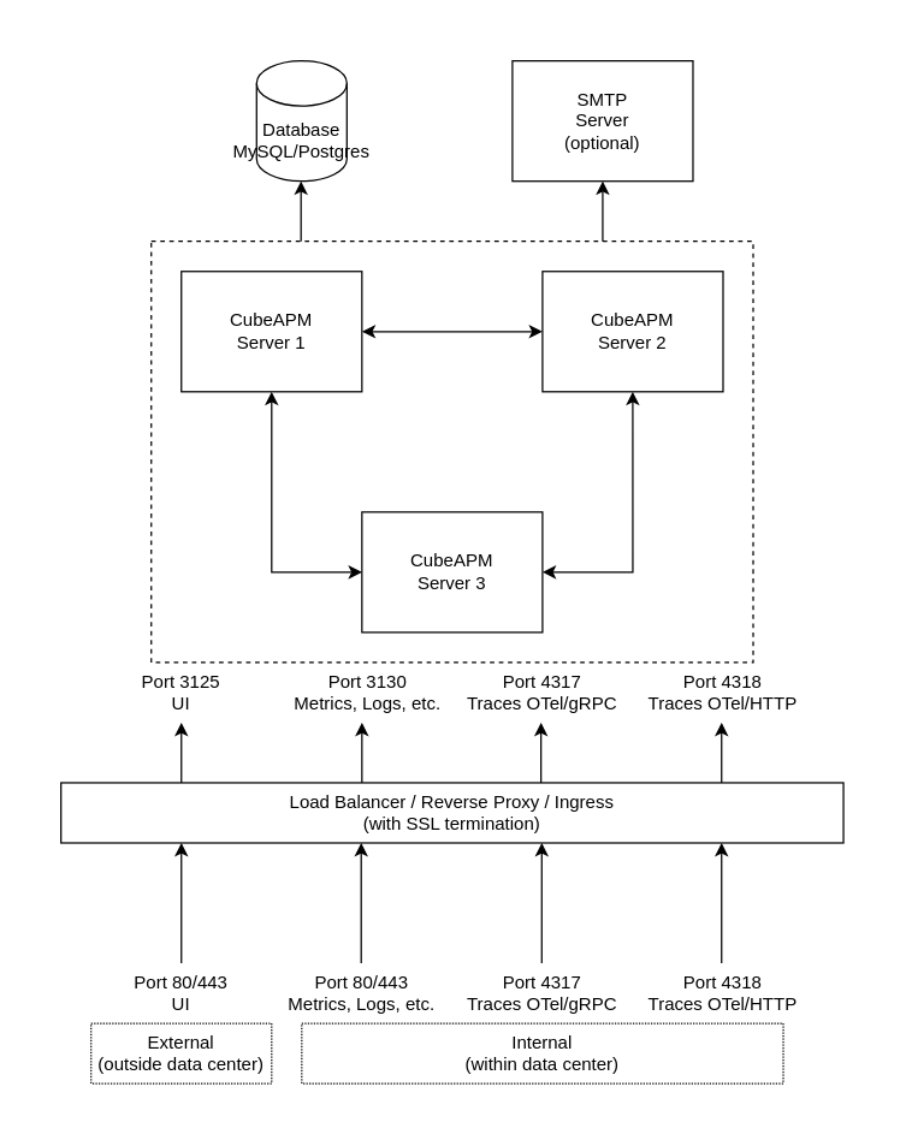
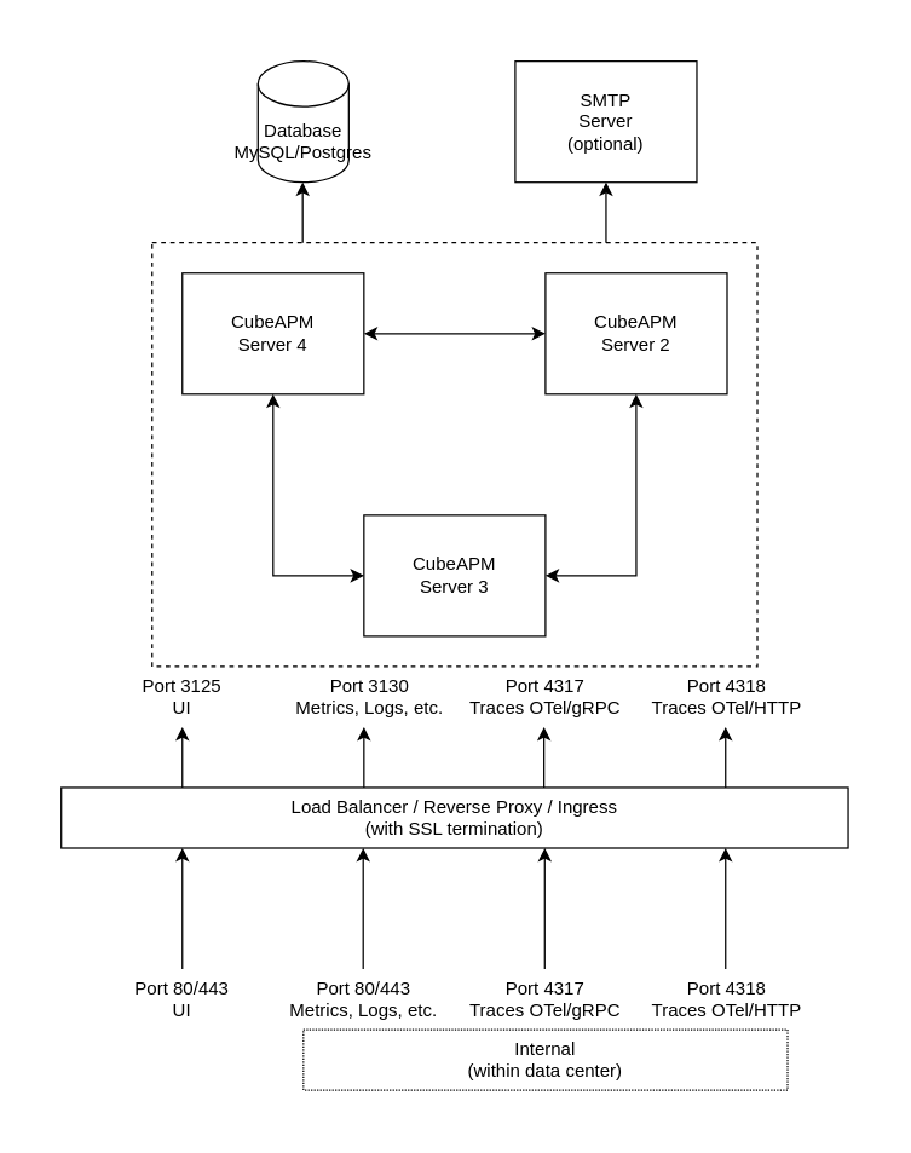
  <mxCell id="0" />
  <mxCell id="1" parent="0" />
  <mxCell id="2" value="" style="rounded=0;whiteSpace=wrap;html=1;strokeColor=none;" vertex="1" parent="1"><mxGeometry x="20" y="20" width="560" height="720" as="geometry" /></mxCell>
  <mxCell id="3" value="" style="rounded=0;whiteSpace=wrap;html=1;dashed=1;" vertex="1" parent="1"><mxGeometry x="100" y="160" width="400" height="280" as="geometry" /></mxCell>
  <mxCell id="4" value="Load Balancer / Reverse Proxy / Ingress&lt;div&gt;(with SSL termination)&lt;/div&gt;" style="rounded=0;whiteSpace=wrap;html=1;" vertex="1" parent="1"><mxGeometry x="40" y="520" width="520" height="40" as="geometry" /></mxCell>
- <mxCell id="5" value="CubeAPM&lt;div&gt;Server 1&lt;/div&gt;" style="rounded=0;whiteSpace=wrap;html=1;" vertex="1" parent="1"><mxGeometry x="120" y="180" width="120" height="80" as="geometry" /></mxCell>
+ <mxCell id="5" value="CubeAPM&lt;div&gt;Server 4&lt;/div&gt;" style="rounded=0;whiteSpace=wrap;html=1;" vertex="1" parent="1"><mxGeometry x="120" y="180" width="120" height="80" as="geometry" /></mxCell>
  <mxCell id="6" value="CubeAPM&lt;div&gt;Server 2&lt;/div&gt;" style="rounded=0;whiteSpace=wrap;html=1;" vertex="1" parent="1"><mxGeometry x="360" y="180" width="120" height="80" as="geometry" /></mxCell>
  <mxCell id="7" value="CubeAPM&lt;div&gt;Server 3&lt;/div&gt;" style="rounded=0;whiteSpace=wrap;html=1;" vertex="1" parent="1"><mxGeometry x="240" y="340" width="120" height="80" as="geometry" /></mxCell>
  <mxCell id="8" value="" style="endArrow=classic;startArrow=classic;html=1;rounded=0;" edge="1" parent="1" source="5" target="6"><mxGeometry width="50" height="50" relative="1" as="geometry"><mxPoint x="270" y="350" as="sourcePoint" /><mxPoint x="320" y="300" as="targetPoint" /></mxGeometry></mxCell>
  <mxCell id="9" value="" style="endArrow=classic;startArrow=classic;html=1;rounded=0;entryX=0;entryY=0.5;entryDx=0;entryDy=0;" edge="1" parent="1" target="7"><mxGeometry width="50" height="50" relative="1" as="geometry"><mxPoint x="180" y="260" as="sourcePoint" /><mxPoint x="220" y="380" as="targetPoint" /><Array as="points"><mxPoint x="180" y="380" /></Array></mxGeometry></mxCell>
  <mxCell id="10" value="" style="endArrow=classic;startArrow=classic;html=1;rounded=0;exitX=0.333;exitY=1;exitDx=0;exitDy=0;exitPerimeter=0;entryX=1;entryY=0.5;entryDx=0;entryDy=0;" edge="1" parent="1" target="7"><mxGeometry width="50" height="50" relative="1" as="geometry"><mxPoint x="419.96" y="260" as="sourcePoint" /><mxPoint x="380" y="380" as="targetPoint" /><Array as="points"><mxPoint x="420" y="380" /></Array></mxGeometry></mxCell>
  <mxCell id="11" value="Port 80/443&lt;div&gt;UI&lt;/div&gt;" style="text;html=1;align=center;verticalAlign=middle;whiteSpace=wrap;rounded=0;" vertex="1" parent="1"><mxGeometry x="70" y="640" width="100" height="40" as="geometry" /></mxCell>
  <mxCell id="12" value="Port 80/443&lt;div&gt;Metrics, Logs, etc.&lt;/div&gt;" style="text;html=1;align=center;verticalAlign=middle;whiteSpace=wrap;rounded=0;" vertex="1" parent="1"><mxGeometry x="190" y="640" width="100" height="40" as="geometry" /></mxCell>
  <mxCell id="13" value="Port 4317&lt;div&gt;Traces&amp;nbsp;&lt;span style=&quot;background-color: initial;&quot;&gt;OTel/gRPC&lt;/span&gt;&lt;/div&gt;" style="text;html=1;align=center;verticalAlign=middle;whiteSpace=wrap;rounded=0;" vertex="1" parent="1"><mxGeometry x="310" y="640" width="100" height="40" as="geometry" /></mxCell>
  <mxCell id="14" value="Internal&lt;div&gt;(within data center)&lt;/div&gt;" style="rounded=0;whiteSpace=wrap;html=1;dashed=1;dashPattern=1 1;" vertex="1" parent="1"><mxGeometry x="200" y="680" width="320" height="40" as="geometry" /></mxCell>
- <mxCell id="15" value="External&lt;div&gt;(outside data center)&lt;/div&gt;" style="rounded=0;whiteSpace=wrap;html=1;dashed=1;dashPattern=1 1;" vertex="1" parent="1"><mxGeometry x="60" y="680" width="120" height="40" as="geometry" /></mxCell>
  <mxCell id="16" value="" style="endArrow=classic;html=1;rounded=0;" edge="1" parent="1"><mxGeometry width="50" height="50" relative="1" as="geometry"><mxPoint x="240" y="520" as="sourcePoint" /><mxPoint x="240" y="480" as="targetPoint" /></mxGeometry></mxCell>
  <mxCell id="17" value="Port 3125&lt;div&gt;UI&lt;/div&gt;" style="text;html=1;align=center;verticalAlign=middle;whiteSpace=wrap;rounded=0;" vertex="1" parent="1"><mxGeometry x="70" y="440" width="100" height="40" as="geometry" /></mxCell>
  <mxCell id="18" value="Port 3130&lt;div&gt;Metrics, Logs, etc.&lt;/div&gt;" style="text;html=1;align=center;verticalAlign=middle;whiteSpace=wrap;rounded=0;" vertex="1" parent="1"><mxGeometry x="194" y="440" width="100" height="40" as="geometry" /></mxCell>
  <mxCell id="19" value="Port 4317&lt;div&gt;Traces&amp;nbsp;&lt;span style=&quot;background-color: initial;&quot;&gt;OTel/gRPC&lt;/span&gt;&lt;/div&gt;" style="text;html=1;align=center;verticalAlign=middle;whiteSpace=wrap;rounded=0;" vertex="1" parent="1"><mxGeometry x="310" y="440" width="100" height="40" as="geometry" /></mxCell>
  <mxCell id="20" value="Port 4318&lt;div&gt;Traces&amp;nbsp;&lt;span style=&quot;background-color: initial;&quot;&gt;OTel/HTTP&lt;/span&gt;&lt;/div&gt;" style="text;html=1;align=center;verticalAlign=middle;whiteSpace=wrap;rounded=0;" vertex="1" parent="1"><mxGeometry x="430" y="440" width="100" height="40" as="geometry" /></mxCell>
  <mxCell id="21" value="Port 4318&lt;div&gt;Traces&amp;nbsp;&lt;span style=&quot;background-color: initial;&quot;&gt;OTel/HTTP&lt;/span&gt;&lt;/div&gt;" style="text;html=1;align=center;verticalAlign=middle;whiteSpace=wrap;rounded=0;" vertex="1" parent="1"><mxGeometry x="430" y="640" width="100" height="40" as="geometry" /></mxCell>
  <mxCell id="22" value="" style="endArrow=classic;html=1;rounded=0;" edge="1" parent="1"><mxGeometry width="50" height="50" relative="1" as="geometry"><mxPoint x="120" y="520" as="sourcePoint" /><mxPoint x="120" y="480" as="targetPoint" /></mxGeometry></mxCell>
  <mxCell id="23" value="" style="endArrow=classic;html=1;rounded=0;" edge="1" parent="1"><mxGeometry width="50" height="50" relative="1" as="geometry"><mxPoint x="479" y="520" as="sourcePoint" /><mxPoint x="479" y="480" as="targetPoint" /></mxGeometry></mxCell>
  <mxCell id="24" value="" style="endArrow=classic;html=1;rounded=0;" edge="1" parent="1"><mxGeometry width="50" height="50" relative="1" as="geometry"><mxPoint x="359" y="520" as="sourcePoint" /><mxPoint x="359" y="480" as="targetPoint" /></mxGeometry></mxCell>
  <mxCell id="25" value="" style="endArrow=classic;html=1;rounded=0;exitX=0.5;exitY=0;exitDx=0;exitDy=0;" edge="1" parent="1" source="11"><mxGeometry width="50" height="50" relative="1" as="geometry"><mxPoint x="120" y="600" as="sourcePoint" /><mxPoint x="120" y="560" as="targetPoint" /></mxGeometry></mxCell>
  <mxCell id="26" value="" style="endArrow=classic;html=1;rounded=0;exitX=0.5;exitY=0;exitDx=0;exitDy=0;" edge="1" parent="1"><mxGeometry width="50" height="50" relative="1" as="geometry"><mxPoint x="239.5" y="640" as="sourcePoint" /><mxPoint x="239.5" y="560" as="targetPoint" /></mxGeometry></mxCell>
  <mxCell id="27" value="" style="endArrow=classic;html=1;rounded=0;exitX=0.5;exitY=0;exitDx=0;exitDy=0;" edge="1" parent="1"><mxGeometry width="50" height="50" relative="1" as="geometry"><mxPoint x="359.5" y="640" as="sourcePoint" /><mxPoint x="359.5" y="560" as="targetPoint" /></mxGeometry></mxCell>
  <mxCell id="28" value="" style="endArrow=classic;html=1;rounded=0;exitX=0.5;exitY=0;exitDx=0;exitDy=0;" edge="1" parent="1"><mxGeometry width="50" height="50" relative="1" as="geometry"><mxPoint x="479" y="640" as="sourcePoint" /><mxPoint x="479" y="560" as="targetPoint" /></mxGeometry></mxCell>
  <mxCell id="29" value="Database&lt;div&gt;MySQL/Postgres&lt;/div&gt;" style="shape=cylinder3;whiteSpace=wrap;html=1;boundedLbl=1;backgroundOutline=1;size=15;" vertex="1" parent="1"><mxGeometry x="170" y="40" width="60" height="80" as="geometry" /></mxCell>
  <mxCell id="30" value="" style="endArrow=classic;html=1;rounded=0;" edge="1" parent="1"><mxGeometry width="50" height="50" relative="1" as="geometry"><mxPoint x="199.5" y="160" as="sourcePoint" /><mxPoint x="199.5" y="120" as="targetPoint" /></mxGeometry></mxCell>
  <mxCell id="31" value="SMTP&lt;div&gt;Server&lt;/div&gt;&lt;div&gt;(optional)&lt;/div&gt;" style="rounded=0;whiteSpace=wrap;html=1;" vertex="1" parent="1"><mxGeometry x="340" y="40" width="120" height="80" as="geometry" /></mxCell>
  <mxCell id="32" value="" style="endArrow=classic;html=1;rounded=0;" edge="1" parent="1"><mxGeometry width="50" height="50" relative="1" as="geometry"><mxPoint x="400" y="160" as="sourcePoint" /><mxPoint x="400" y="120" as="targetPoint" /></mxGeometry></mxCell>
